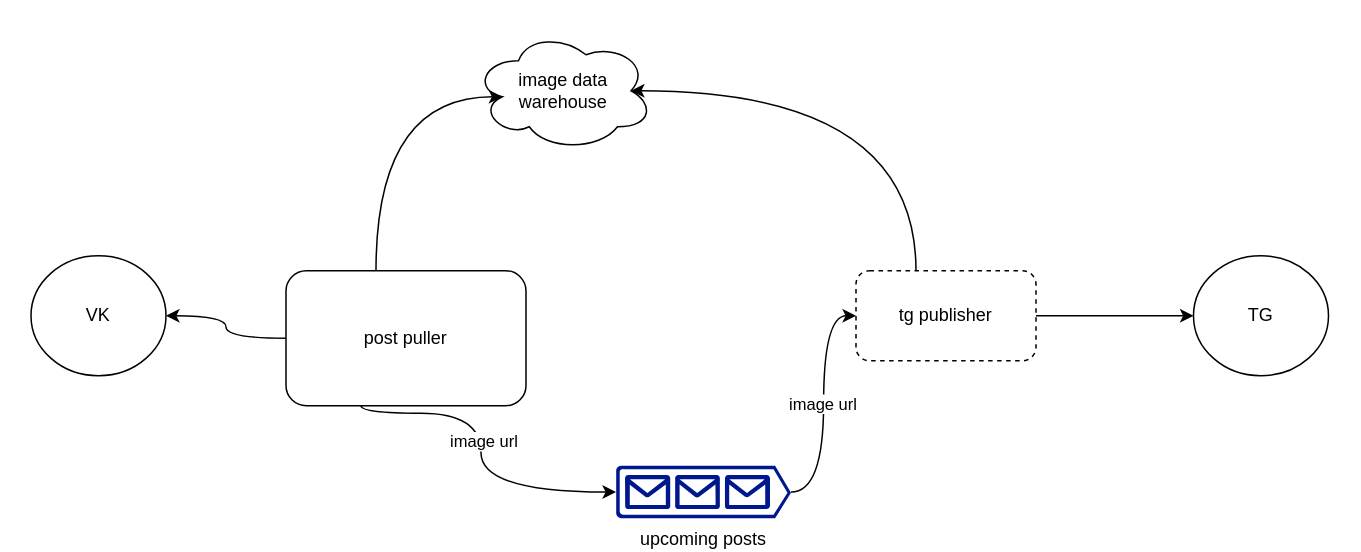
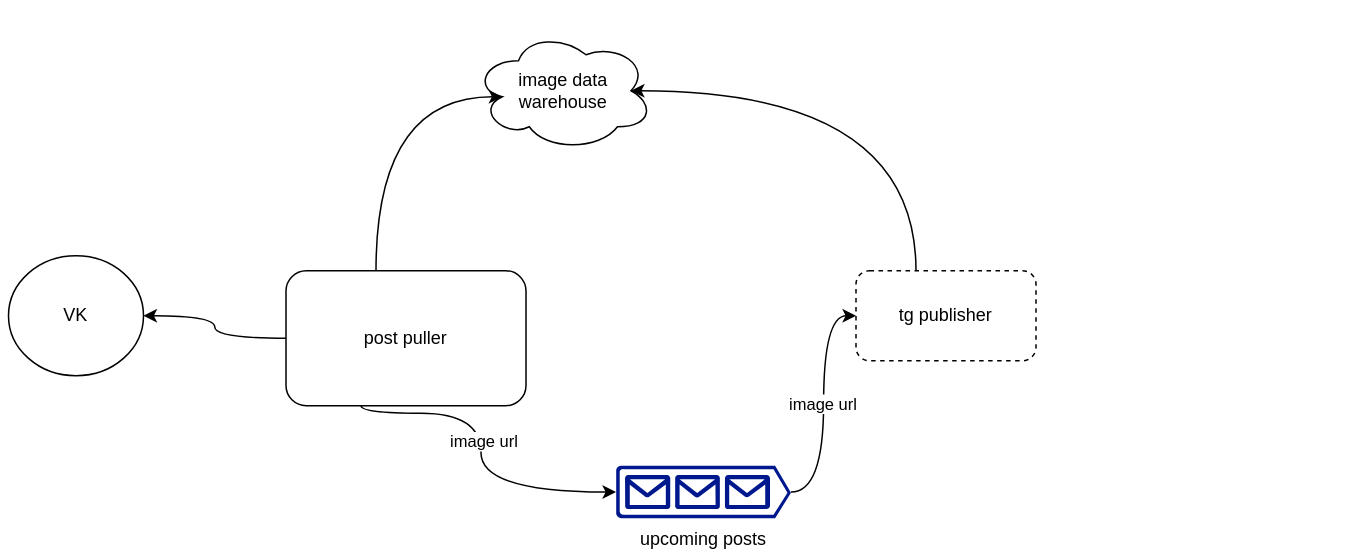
  <mxCell id="0" />
  <mxCell id="1" parent="0" />
- <mxCell id="2" value="VK" style="ellipse;whiteSpace=wrap;html=1;" vertex="1" parent="1"><mxGeometry x="20" y="170" width="90" height="80" as="geometry" /></mxCell>
- <mxCell id="3" value="TG" style="ellipse;whiteSpace=wrap;html=1;" vertex="1" parent="1"><mxGeometry x="795" y="170" width="90" height="80" as="geometry" /></mxCell>
+ <mxCell id="2" value="VK" style="ellipse;whiteSpace=wrap;html=1;" vertex="1" parent="1"><mxGeometry x="5" y="170" width="90" height="80" as="geometry" /></mxCell>
  <mxCell id="4" value="image data warehouse" style="ellipse;shape=cloud;whiteSpace=wrap;html=1;" vertex="1" parent="1"><mxGeometry x="315" y="20" width="120" height="80" as="geometry" /></mxCell>
  <mxCell id="5" style="edgeStyle=orthogonalEdgeStyle;curved=1;rounded=0;orthogonalLoop=1;jettySize=auto;html=1;exitX=0;exitY=0.5;exitDx=0;exitDy=0;entryX=1;entryY=0.5;entryDx=0;entryDy=0;" edge="1" parent="1" source="6" target="2"><mxGeometry relative="1" as="geometry" /></mxCell>
  <mxCell id="6" value="post puller" style="rounded=1;whiteSpace=wrap;html=1;" vertex="1" parent="1"><mxGeometry x="190" y="180" width="160" height="90" as="geometry" /></mxCell>
- <mxCell id="7" style="edgeStyle=orthogonalEdgeStyle;curved=1;rounded=0;orthogonalLoop=1;jettySize=auto;html=1;entryX=0;entryY=0.5;entryDx=0;entryDy=0;" edge="1" parent="1" source="8" target="3"><mxGeometry relative="1" as="geometry" /></mxCell>
  <mxCell id="8" value="tg publisher" style="rounded=1;whiteSpace=wrap;html=1;dashed=1;" vertex="1" parent="1"><mxGeometry x="570" y="180" width="120" height="60" as="geometry" /></mxCell>
  <mxCell id="9" style="edgeStyle=orthogonalEdgeStyle;curved=1;rounded=0;orthogonalLoop=1;jettySize=auto;html=1;entryX=0.875;entryY=0.5;entryDx=0;entryDy=0;entryPerimeter=0;" edge="1" parent="1" source="8" target="4"><mxGeometry relative="1" as="geometry"><Array as="points"><mxPoint x="610" y="60" /></Array></mxGeometry></mxCell>
  <mxCell id="10" style="edgeStyle=orthogonalEdgeStyle;curved=1;rounded=0;orthogonalLoop=1;jettySize=auto;html=1;entryX=0.16;entryY=0.55;entryDx=0;entryDy=0;entryPerimeter=0;" edge="1" parent="1" source="6" target="4"><mxGeometry relative="1" as="geometry"><Array as="points"><mxPoint x="250" y="64" /></Array></mxGeometry></mxCell>
  <mxCell id="11" style="edgeStyle=orthogonalEdgeStyle;curved=1;rounded=0;orthogonalLoop=1;jettySize=auto;html=1;entryX=0;entryY=0.5;entryDx=0;entryDy=0;" edge="1" parent="1" source="13" target="8"><mxGeometry relative="1" as="geometry" /></mxCell>
  <mxCell id="12" value="image url" style="edgeLabel;html=1;align=center;verticalAlign=middle;resizable=0;points=[];" vertex="1" connectable="0" parent="11"><mxGeometry x="0.007" y="1" relative="1" as="geometry"><mxPoint as="offset" /></mxGeometry></mxCell>
  <mxCell id="13" value="upcoming posts" style="sketch=0;aspect=fixed;pointerEvents=1;shadow=0;dashed=0;html=1;strokeColor=none;labelPosition=center;verticalLabelPosition=bottom;verticalAlign=top;align=center;fillColor=#00188D;shape=mxgraph.azure.queue_generic" vertex="1" parent="1"><mxGeometry x="410" y="310" width="116.67" height="35" as="geometry" /></mxCell>
  <mxCell id="14" style="edgeStyle=orthogonalEdgeStyle;curved=1;rounded=0;orthogonalLoop=1;jettySize=auto;html=1;entryX=0;entryY=0.5;entryDx=0;entryDy=0;entryPerimeter=0;" edge="1" parent="1" source="6" target="13"><mxGeometry relative="1" as="geometry"><Array as="points"><mxPoint x="240" y="275" /><mxPoint x="320" y="275" /><mxPoint x="320" y="327" /></Array></mxGeometry></mxCell>
  <mxCell id="15" value="image url" style="edgeLabel;html=1;align=center;verticalAlign=middle;resizable=0;points=[];" vertex="1" connectable="0" parent="14"><mxGeometry x="-0.094" y="1" relative="1" as="geometry"><mxPoint as="offset" /></mxGeometry></mxCell>
